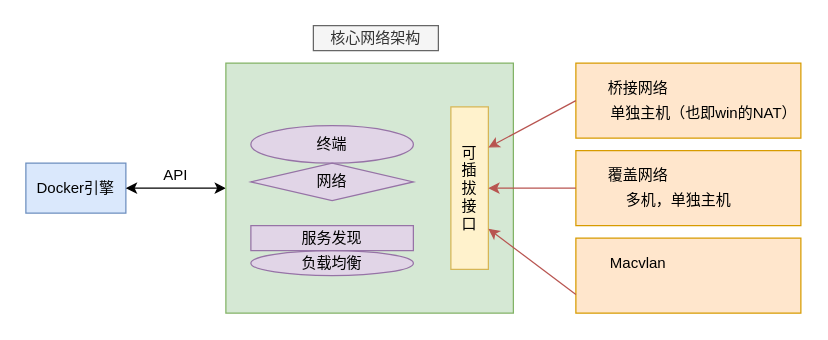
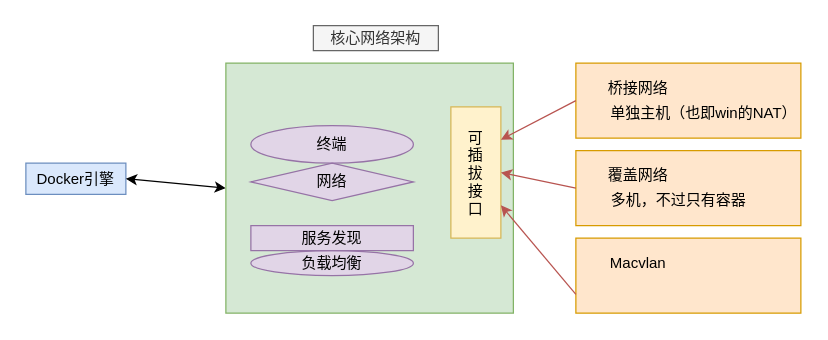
  <mxCell id="0" />
  <mxCell id="1" parent="0" />
- <mxCell id="2" value="Docker引擎" style="rounded=0;whiteSpace=wrap;html=1;fillColor=#dae8fc;strokeColor=#6c8ebf;" vertex="1" parent="1"><mxGeometry x="20" y="130" width="80" height="40" as="geometry" /></mxCell>
+ <mxCell id="2" value="Docker引擎" style="rounded=0;whiteSpace=wrap;html=1;fillColor=#dae8fc;strokeColor=#6c8ebf;" vertex="1" parent="1"><mxGeometry x="20" y="130" width="80" height="25" as="geometry" /></mxCell>
  <mxCell id="3" value="" style="endArrow=classic;startArrow=classic;html=1;exitX=1;exitY=0.5;exitDx=0;exitDy=0;" edge="1" parent="1" source="2"><mxGeometry width="50" height="50" relative="1" as="geometry"><mxPoint x="250" y="170" as="sourcePoint" /><mxPoint x="180" y="150" as="targetPoint" /></mxGeometry></mxCell>
- <mxCell id="4" value="API" style="text;html=1;strokeColor=none;fillColor=none;align=center;verticalAlign=middle;whiteSpace=wrap;rounded=0;" vertex="1" parent="1"><mxGeometry x="120" y="130" width="40" height="20" as="geometry" /></mxCell>
  <mxCell id="5" value="" style="rounded=0;whiteSpace=wrap;html=1;fillColor=#d5e8d4;strokeColor=#82b366;" vertex="1" parent="1"><mxGeometry x="180" y="50" width="230" height="200" as="geometry" /></mxCell>
  <mxCell id="6" value="核心网络架构" style="text;html=1;strokeColor=#666666;fillColor=#f5f5f5;align=center;verticalAlign=middle;whiteSpace=wrap;rounded=0;fontColor=#333333;" vertex="1" parent="1"><mxGeometry x="250" y="20" width="100" height="20" as="geometry" /></mxCell>
  <mxCell id="7" value="终端" style="ellipse;whiteSpace=wrap;html=1;fillColor=#e1d5e7;strokeColor=#9673a6;" vertex="1" parent="1"><mxGeometry x="200" y="100" width="130" height="30" as="geometry" /></mxCell>
  <mxCell id="8" value="网络" style="rhombus;whiteSpace=wrap;html=1;fillColor=#e1d5e7;strokeColor=#9673a6;" vertex="1" parent="1"><mxGeometry x="200" y="130" width="130" height="30" as="geometry" /></mxCell>
  <mxCell id="9" value="负载均衡" style="ellipse;whiteSpace=wrap;html=1;fillColor=#e1d5e7;strokeColor=#9673a6;" vertex="1" parent="1"><mxGeometry x="200" y="200" width="130" height="20" as="geometry" /></mxCell>
  <mxCell id="10" value="服务发现" style="rounded=0;whiteSpace=wrap;html=1;fillColor=#e1d5e7;strokeColor=#9673a6;" vertex="1" parent="1"><mxGeometry x="200" y="180" width="130" height="20" as="geometry" /></mxCell>
- <mxCell id="11" value="可&lt;br&gt;插&lt;br&gt;拔&lt;br&gt;接&lt;br&gt;口" style="rounded=0;whiteSpace=wrap;html=1;fillColor=#fff2cc;strokeColor=#d6b656;" vertex="1" parent="1"><mxGeometry x="360" y="85" width="30" height="130" as="geometry" /></mxCell>
+ <mxCell id="11" value="可&lt;br&gt;插&lt;br&gt;拔&lt;br&gt;接&lt;br&gt;口" style="rounded=0;whiteSpace=wrap;html=1;fillColor=#fff2cc;strokeColor=#d6b656;" vertex="1" parent="1"><mxGeometry x="360" y="85" width="40" height="105" as="geometry" /></mxCell>
  <mxCell id="12" value="" style="rounded=0;whiteSpace=wrap;html=1;fillColor=#ffe6cc;strokeColor=#d79b00;" vertex="1" parent="1"><mxGeometry x="460" y="50" width="180" height="60" as="geometry" /></mxCell>
  <mxCell id="13" value="桥接网络" style="text;html=1;strokeColor=none;fillColor=none;align=center;verticalAlign=middle;whiteSpace=wrap;rounded=0;" vertex="1" parent="1"><mxGeometry x="480" y="60" width="60" height="20" as="geometry" /></mxCell>
  <mxCell id="14" value="单独主机（也即win的NAT）" style="text;html=1;strokeColor=none;fillColor=none;align=center;verticalAlign=middle;whiteSpace=wrap;rounded=0;" vertex="1" parent="1"><mxGeometry x="485" y="80" width="155" height="20" as="geometry" /></mxCell>
  <mxCell id="15" value="" style="rounded=0;whiteSpace=wrap;html=1;fillColor=#ffe6cc;strokeColor=#d79b00;" vertex="1" parent="1"><mxGeometry x="460" y="120" width="180" height="60" as="geometry" /></mxCell>
  <mxCell id="16" value="覆盖网络" style="text;html=1;strokeColor=none;fillColor=none;align=center;verticalAlign=middle;whiteSpace=wrap;rounded=0;" vertex="1" parent="1"><mxGeometry x="480" y="130" width="60" height="20" as="geometry" /></mxCell>
- <mxCell id="17" value="多机，单独主机&amp;nbsp; &amp;nbsp; &amp;nbsp; &amp;nbsp; &amp;nbsp; &amp;nbsp;&amp;nbsp;" style="text;html=1;strokeColor=none;fillColor=none;align=center;verticalAlign=middle;whiteSpace=wrap;rounded=0;" vertex="1" parent="1"><mxGeometry x="485" y="150" width="155" height="20" as="geometry" /></mxCell>
+ <mxCell id="17" value="多机，不过只有容器&amp;nbsp; &amp;nbsp; &amp;nbsp; &amp;nbsp; &amp;nbsp; &amp;nbsp;&amp;nbsp;" style="text;html=1;strokeColor=none;fillColor=none;align=center;verticalAlign=middle;whiteSpace=wrap;rounded=0;" vertex="1" parent="1"><mxGeometry x="485" y="150" width="155" height="20" as="geometry" /></mxCell>
  <mxCell id="18" value="" style="rounded=0;whiteSpace=wrap;html=1;fillColor=#ffe6cc;strokeColor=#d79b00;" vertex="1" parent="1"><mxGeometry x="460" y="190" width="180" height="60" as="geometry" /></mxCell>
  <mxCell id="19" value="Macvlan" style="text;html=1;strokeColor=none;fillColor=none;align=center;verticalAlign=middle;whiteSpace=wrap;rounded=0;" vertex="1" parent="1"><mxGeometry x="480" y="200" width="60" height="20" as="geometry" /></mxCell>
  <mxCell id="20" value="" style="endArrow=classic;html=1;entryX=1;entryY=0.25;entryDx=0;entryDy=0;exitX=0;exitY=0.5;exitDx=0;exitDy=0;fillColor=#f8cecc;strokeColor=#b85450;" edge="1" parent="1" source="12" target="11"><mxGeometry width="50" height="50" relative="1" as="geometry"><mxPoint x="680" y="70" as="sourcePoint" /><mxPoint x="730" y="20" as="targetPoint" /></mxGeometry></mxCell>
  <mxCell id="21" value="" style="endArrow=classic;html=1;exitX=0;exitY=0.75;exitDx=0;exitDy=0;entryX=1;entryY=0.75;entryDx=0;entryDy=0;fillColor=#f8cecc;strokeColor=#b85450;" edge="1" parent="1" source="18" target="11"><mxGeometry width="50" height="50" relative="1" as="geometry"><mxPoint x="390" y="220" as="sourcePoint" /><mxPoint x="440" y="170" as="targetPoint" /></mxGeometry></mxCell>
  <mxCell id="22" value="" style="endArrow=classic;html=1;entryX=1;entryY=0.5;entryDx=0;entryDy=0;exitX=0;exitY=0.5;exitDx=0;exitDy=0;fillColor=#f8cecc;strokeColor=#b85450;" edge="1" parent="1" source="15" target="11"><mxGeometry width="50" height="50" relative="1" as="geometry"><mxPoint x="730" y="130" as="sourcePoint" /><mxPoint x="780" y="80" as="targetPoint" /></mxGeometry></mxCell>
